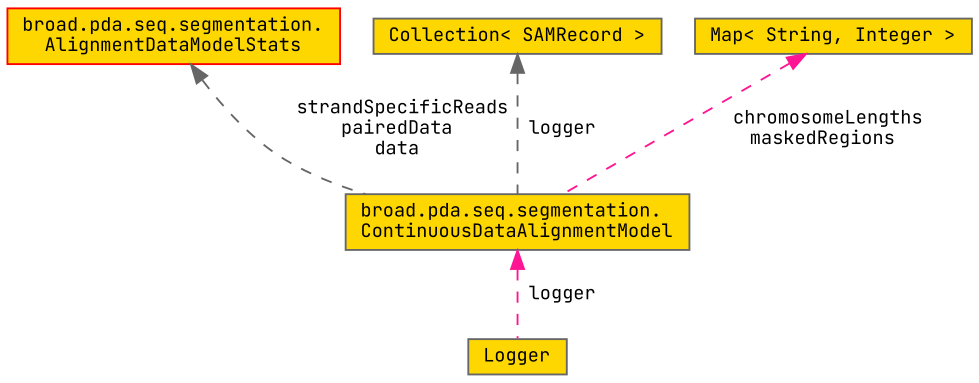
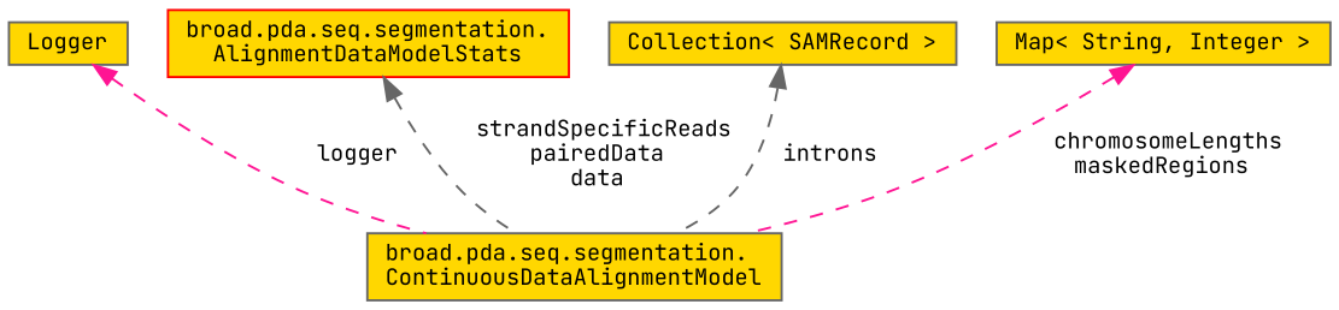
  digraph {
    fontname="JetBrains Mono"
    rankdir=TB
    node [color=gray40 fillcolor=gold fontname="JetBrains Mono" fontsize=10 shape=record style=filled]
    edge [color=deeppink dir=back fontname="JetBrains Mono" fontsize=10 labelfontname=Helvetica labelfontsize=10 style=dashed]
    n1 [fontcolor=black height=0.2 label="broad.pda.seq.segmentation.\lContinuousDataAlignmentModel" width=0.4]
    n2 [height=0.2 label=Logger width=0.4]
    n3 [color=red height=0.2 label="broad.pda.seq.segmentation.\lAlignmentDataModelStats" width=0.4]
    n4 [height=0.2 label="Collection\< SAMRecord \>" width=0.4]
    n5 [height=0.2 label="Map\< String, Integer \>" width=0.4]
-   n1 -> n2 [label=" logger"]
+   n2 -> n1 [label=" logger"]
    n3 -> n1 [color=gray40 label=" strandSpecificReads\npairedData\ndata"]
-   n4 -> n1 [color=gray40 label=" logger"]
+   n4 -> n1 [color=gray40 label=" introns"]
    n5 -> n1 [label=" chromosomeLengths\nmaskedRegions"]
  }
